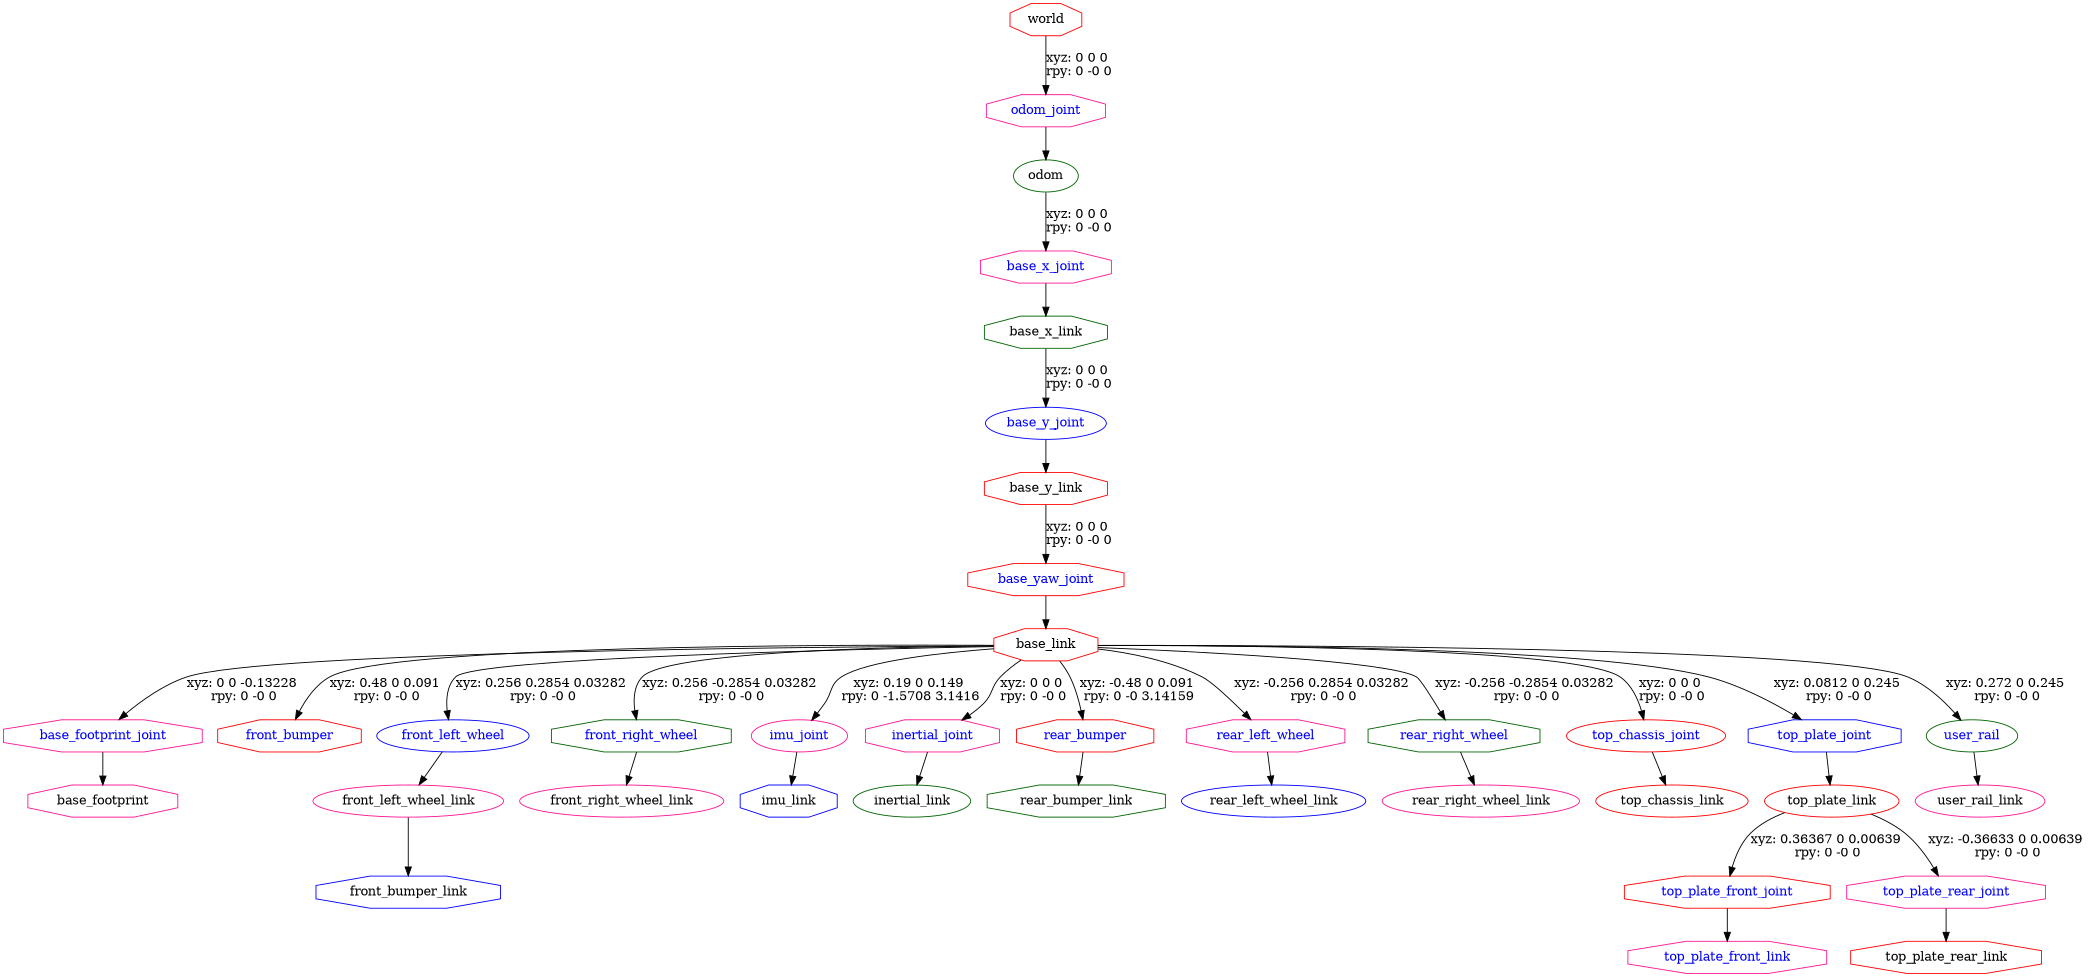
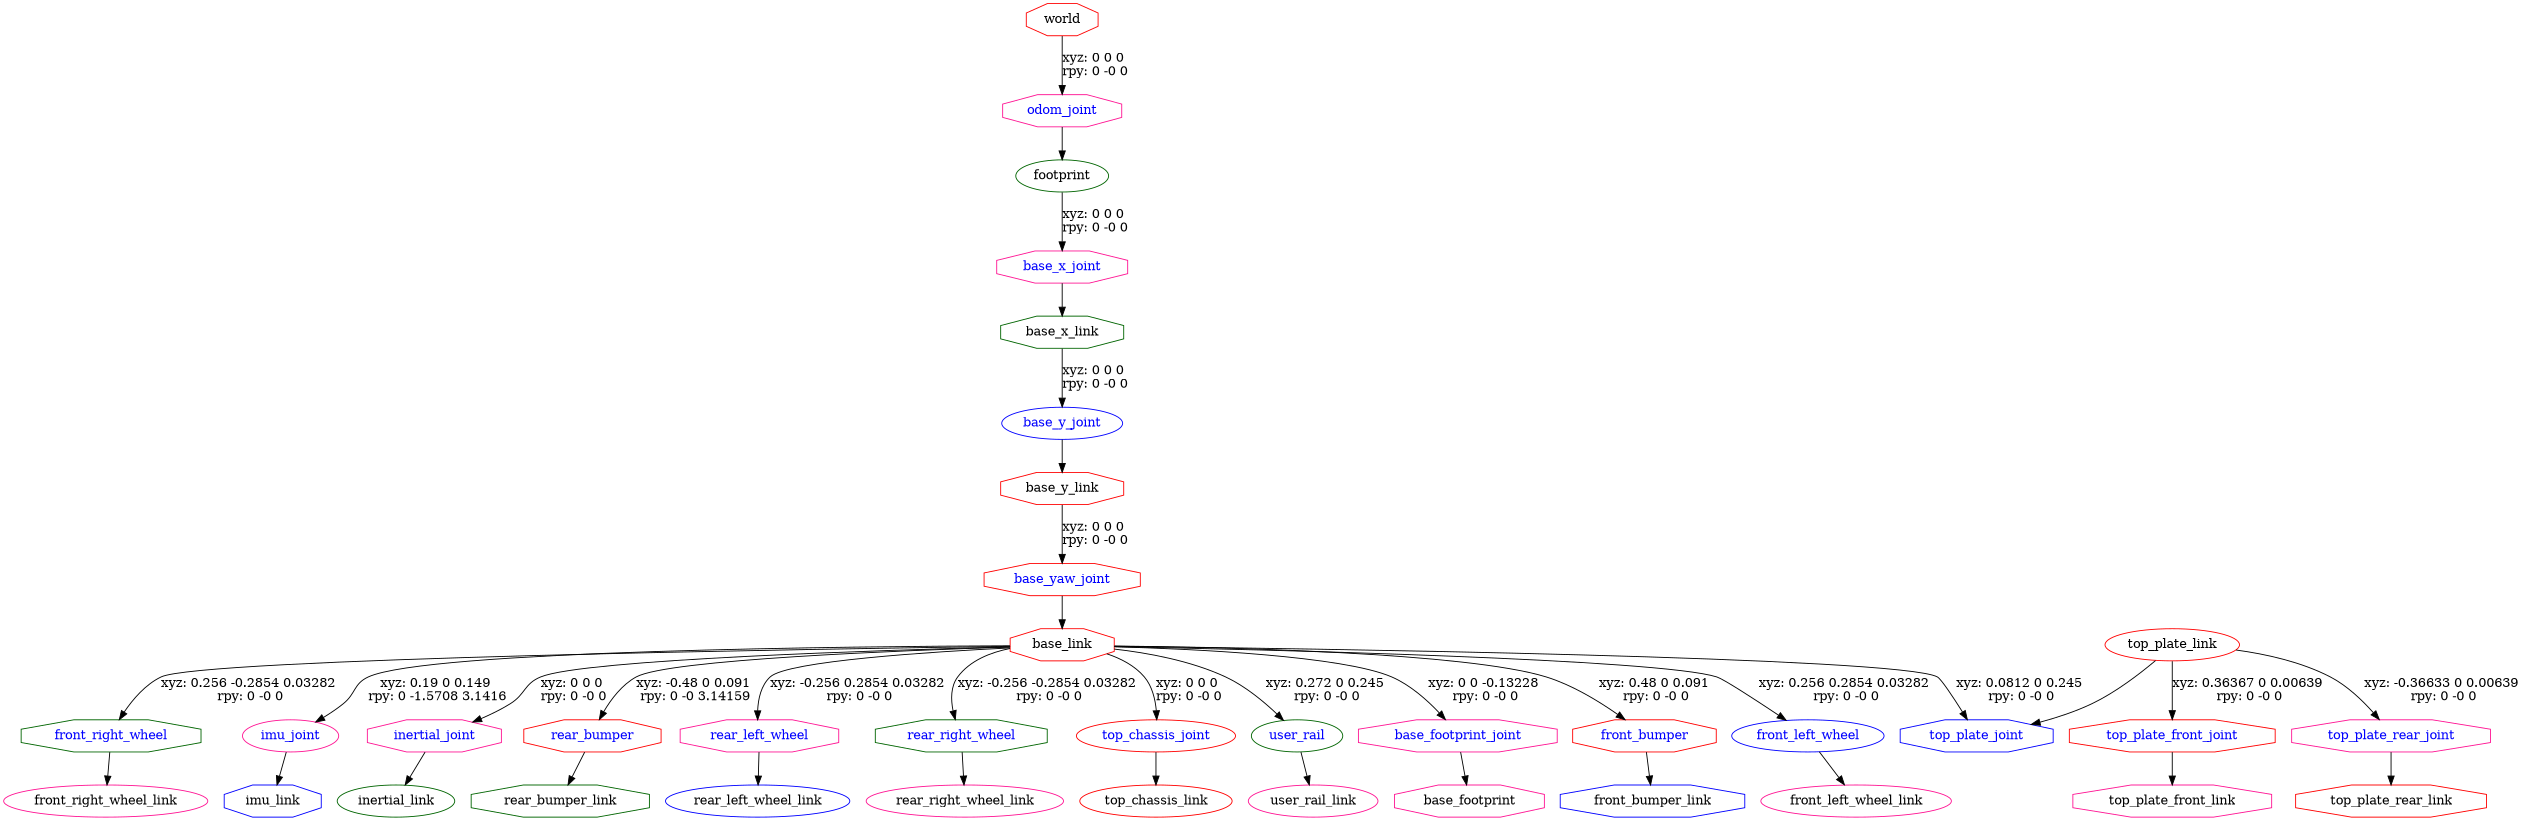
  digraph {
    node [color=deeppink shape=octagon]
    n1 [color=red label=world]
    odom_joint [fontcolor=blue]
-   n3 [color=darkgreen label=odom shape=ellipse]
+   n3 [color=darkgreen label=footprint shape=ellipse]
    base_x_joint [fontcolor=blue]
    n5 [color=darkgreen label=base_x_link]
    base_y_joint [color=blue fontcolor=blue shape=ellipse]
    n7 [color=red label=base_y_link]
    base_yaw_joint [color=red fontcolor=blue]
    n9 [color=red label=base_link]
    base_footprint_joint [fontcolor=blue]
    front_bumper [color=red fontcolor=blue]
    front_left_wheel [color=blue fontcolor=blue shape=ellipse]
    front_right_wheel [color=darkgreen fontcolor=blue]
    imu_joint [fontcolor=blue shape=ellipse]
    inertial_joint [fontcolor=blue]
    rear_bumper [color=red fontcolor=blue]
    rear_left_wheel [fontcolor=blue]
    rear_right_wheel [color=darkgreen fontcolor=blue]
    top_chassis_joint [color=red fontcolor=blue shape=ellipse]
    top_plate_joint [color=blue fontcolor=blue]
    user_rail [color=darkgreen fontcolor=blue shape=ellipse]
    n22 [label=base_footprint]
    n23 [color=blue label=front_bumper_link]
    n24 [label=front_left_wheel_link shape=ellipse]
    n25 [label=front_right_wheel_link shape=ellipse]
    n26 [color=blue label=imu_link]
    n27 [color=darkgreen label=inertial_link shape=ellipse]
    n28 [color=darkgreen label=rear_bumper_link]
    n29 [color=blue label=rear_left_wheel_link shape=ellipse]
    n30 [label=rear_right_wheel_link shape=ellipse]
    n31 [color=red label=top_chassis_link shape=ellipse]
    n32 [color=red label=top_plate_link shape=ellipse]
    n33 [label=user_rail_link shape=ellipse]
    top_plate_front_joint [color=red fontcolor=blue]
    top_plate_rear_joint [fontcolor=blue]
-   n36 [label=top_plate_front_link fontcolor=blue]
+   n36 [label=top_plate_front_link]
    n37 [color=red label=top_plate_rear_link]
    n1 -> odom_joint [label="xyz: 0 0 0 \nrpy: 0 -0 0"]
    odom_joint -> n3
    n3 -> base_x_joint [label="xyz: 0 0 0 \nrpy: 0 -0 0"]
    base_x_joint -> n5
    n5 -> base_y_joint [label="xyz: 0 0 0 \nrpy: 0 -0 0"]
    base_y_joint -> n7
    n7 -> base_yaw_joint [label="xyz: 0 0 0 \nrpy: 0 -0 0"]
    base_yaw_joint -> n9
    n9 -> base_footprint_joint [label="xyz: 0 0 -0.13228 \nrpy: 0 -0 0"]
    n9 -> front_bumper [label="xyz: 0.48 0 0.091 \nrpy: 0 -0 0"]
    n9 -> front_left_wheel [label="xyz: 0.256 0.2854 0.03282 \nrpy: 0 -0 0"]
    n9 -> front_right_wheel [label="xyz: 0.256 -0.2854 0.03282 \nrpy: 0 -0 0"]
    n9 -> imu_joint [label="xyz: 0.19 0 0.149 \nrpy: 0 -1.5708 3.1416"]
    n9 -> inertial_joint [label="xyz: 0 0 0 \nrpy: 0 -0 0"]
    n9 -> rear_bumper [label="xyz: -0.48 0 0.091 \nrpy: 0 -0 3.14159"]
    n9 -> rear_left_wheel [label="xyz: -0.256 0.2854 0.03282 \nrpy: 0 -0 0"]
    n9 -> rear_right_wheel [label="xyz: -0.256 -0.2854 0.03282 \nrpy: 0 -0 0"]
    n9 -> top_chassis_joint [label="xyz: 0 0 0 \nrpy: 0 -0 0"]
    n9 -> top_plate_joint [label="xyz: 0.0812 0 0.245 \nrpy: 0 -0 0"]
    n9 -> user_rail [label="xyz: 0.272 0 0.245 \nrpy: 0 -0 0"]
    base_footprint_joint -> n22
-   n24 -> n23
+   front_bumper -> n23
    front_left_wheel -> n24
    front_right_wheel -> n25
    imu_joint -> n26
    inertial_joint -> n27
    rear_bumper -> n28
    rear_left_wheel -> n29
    rear_right_wheel -> n30
    top_chassis_joint -> n31
-   top_plate_joint -> n32
+   n32 -> top_plate_joint
    user_rail -> n33
    n32 -> top_plate_front_joint [label="xyz: 0.36367 0 0.00639 \nrpy: 0 -0 0"]
    n32 -> top_plate_rear_joint [label="xyz: -0.36633 0 0.00639 \nrpy: 0 -0 0"]
    top_plate_front_joint -> n36
    top_plate_rear_joint -> n37
  }
